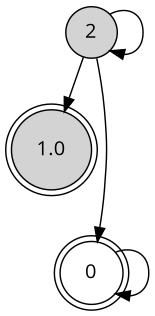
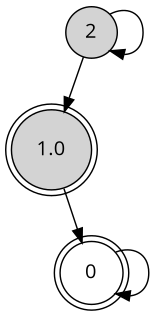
  digraph {
    fontname="Open Sans"
    rankdir=TB
    node [fontname="Open Sans" shape=doublecircle style=filled]
    edge [fontname="Open Sans"]
    n1 [label=2 shape=circle]
    n2 [label=1.0]
    n3 [label=0 style=""]
    n1 -> n1
    n1 -> n2
-   n1 -> n3
+   n2 -> n3
    n3 -> n3
  }
